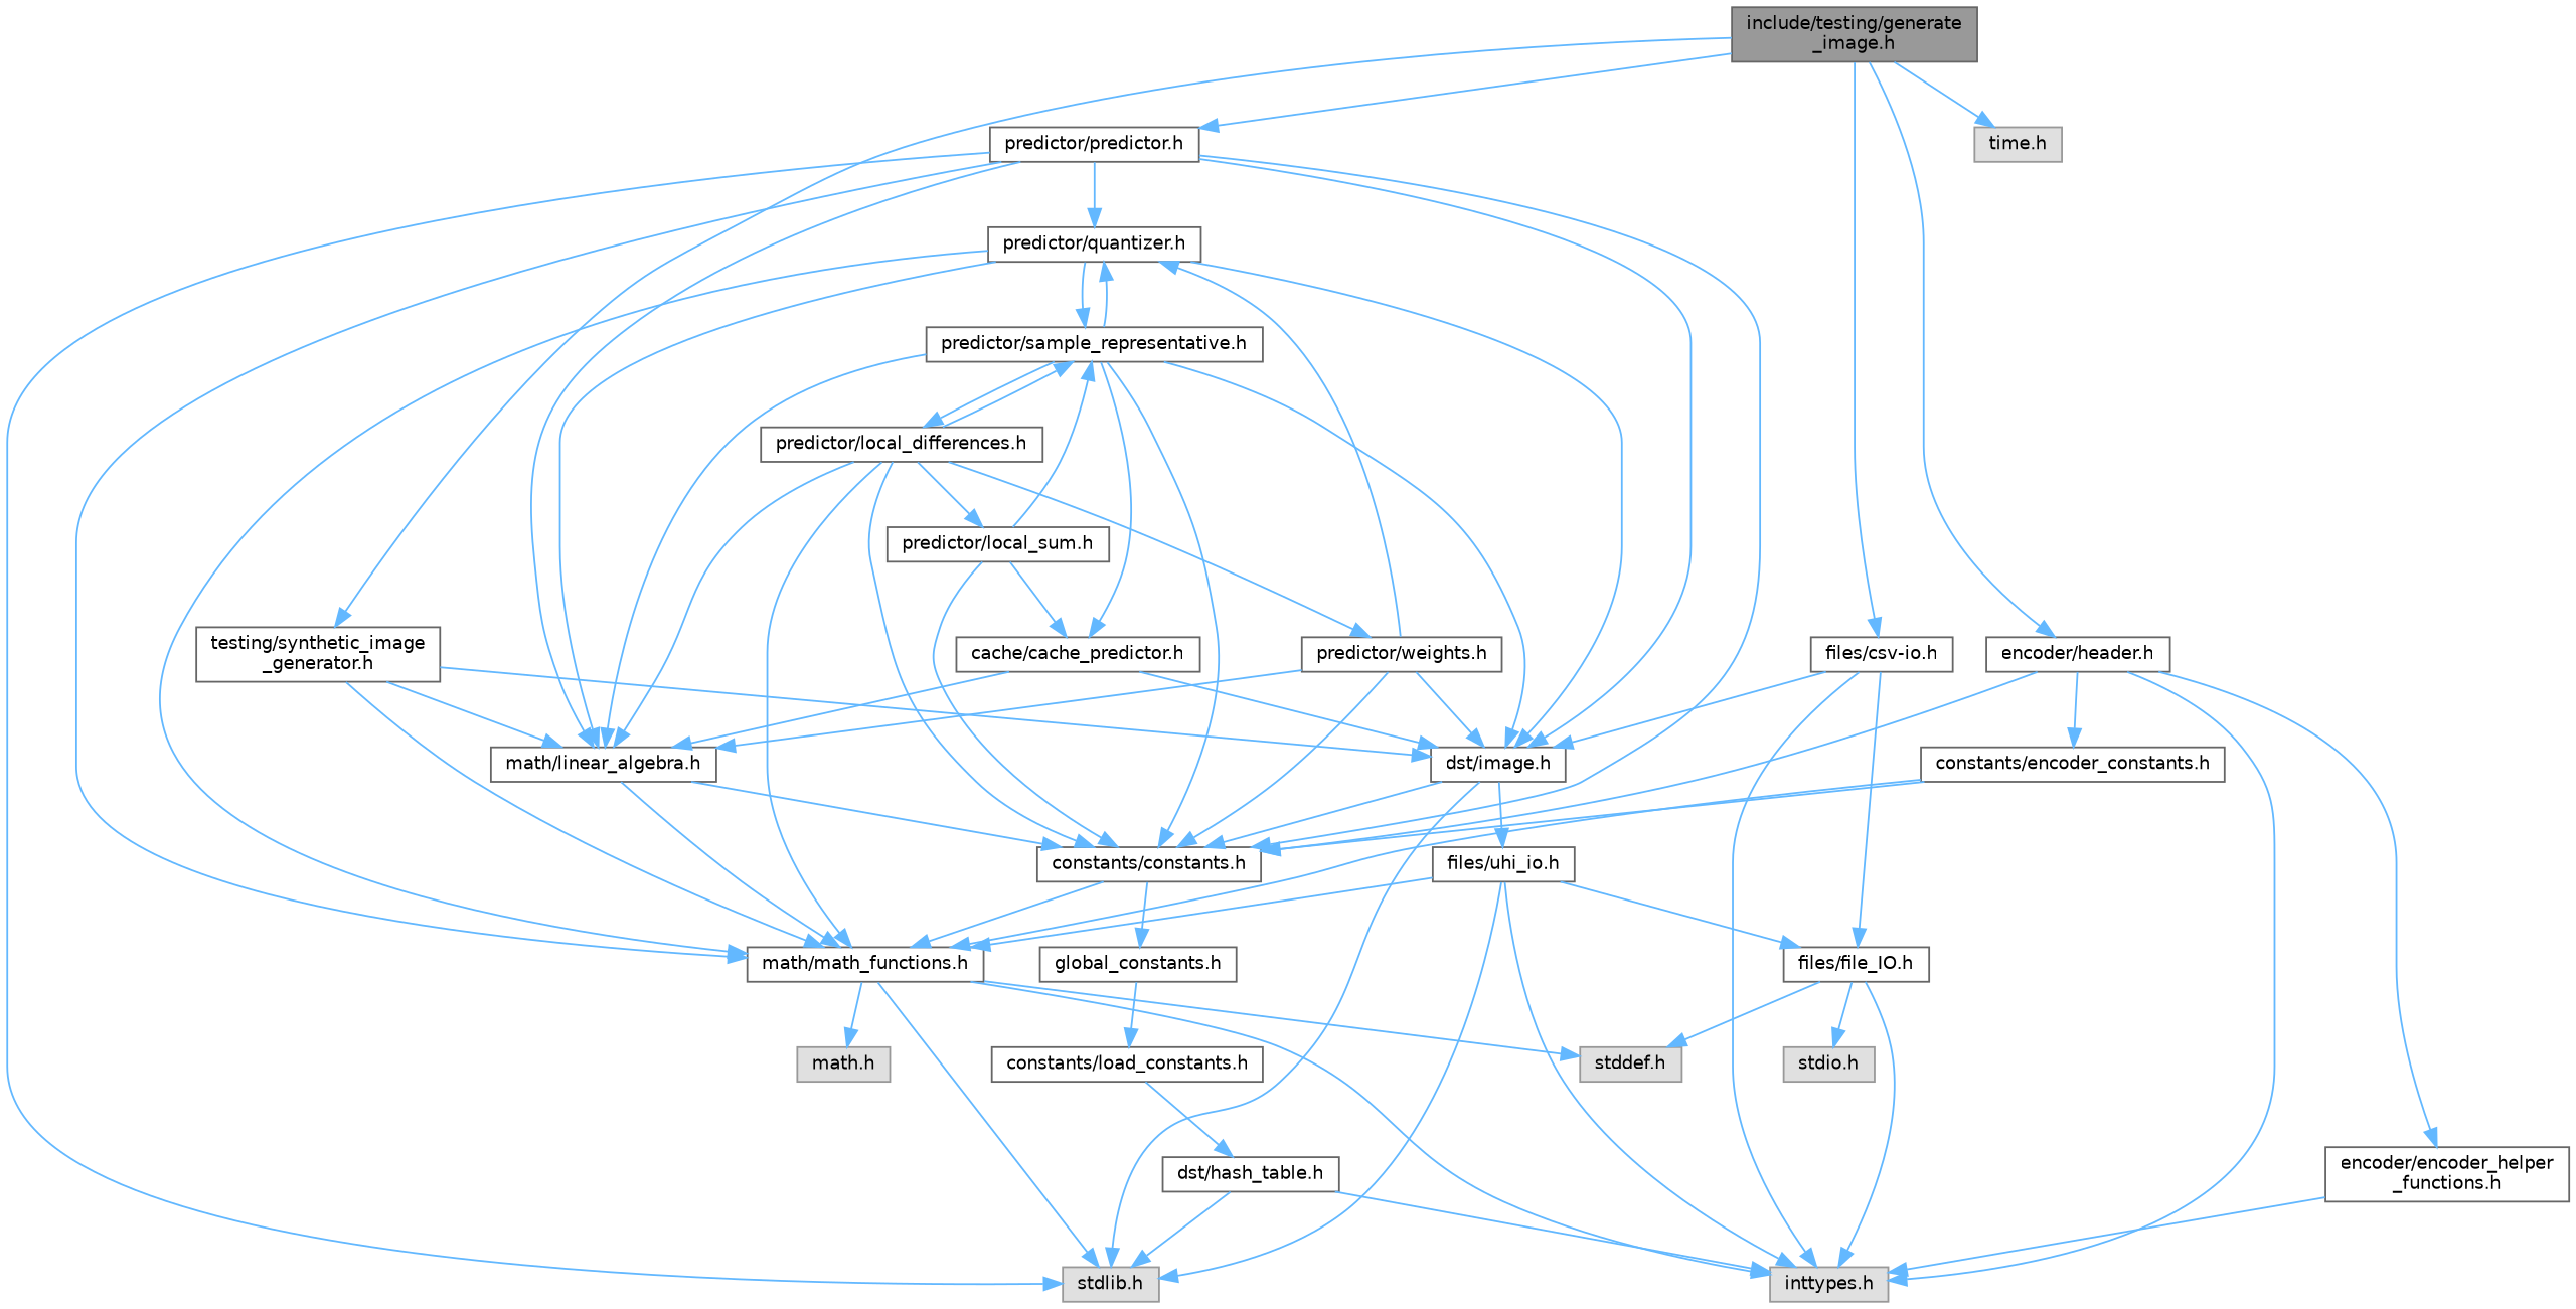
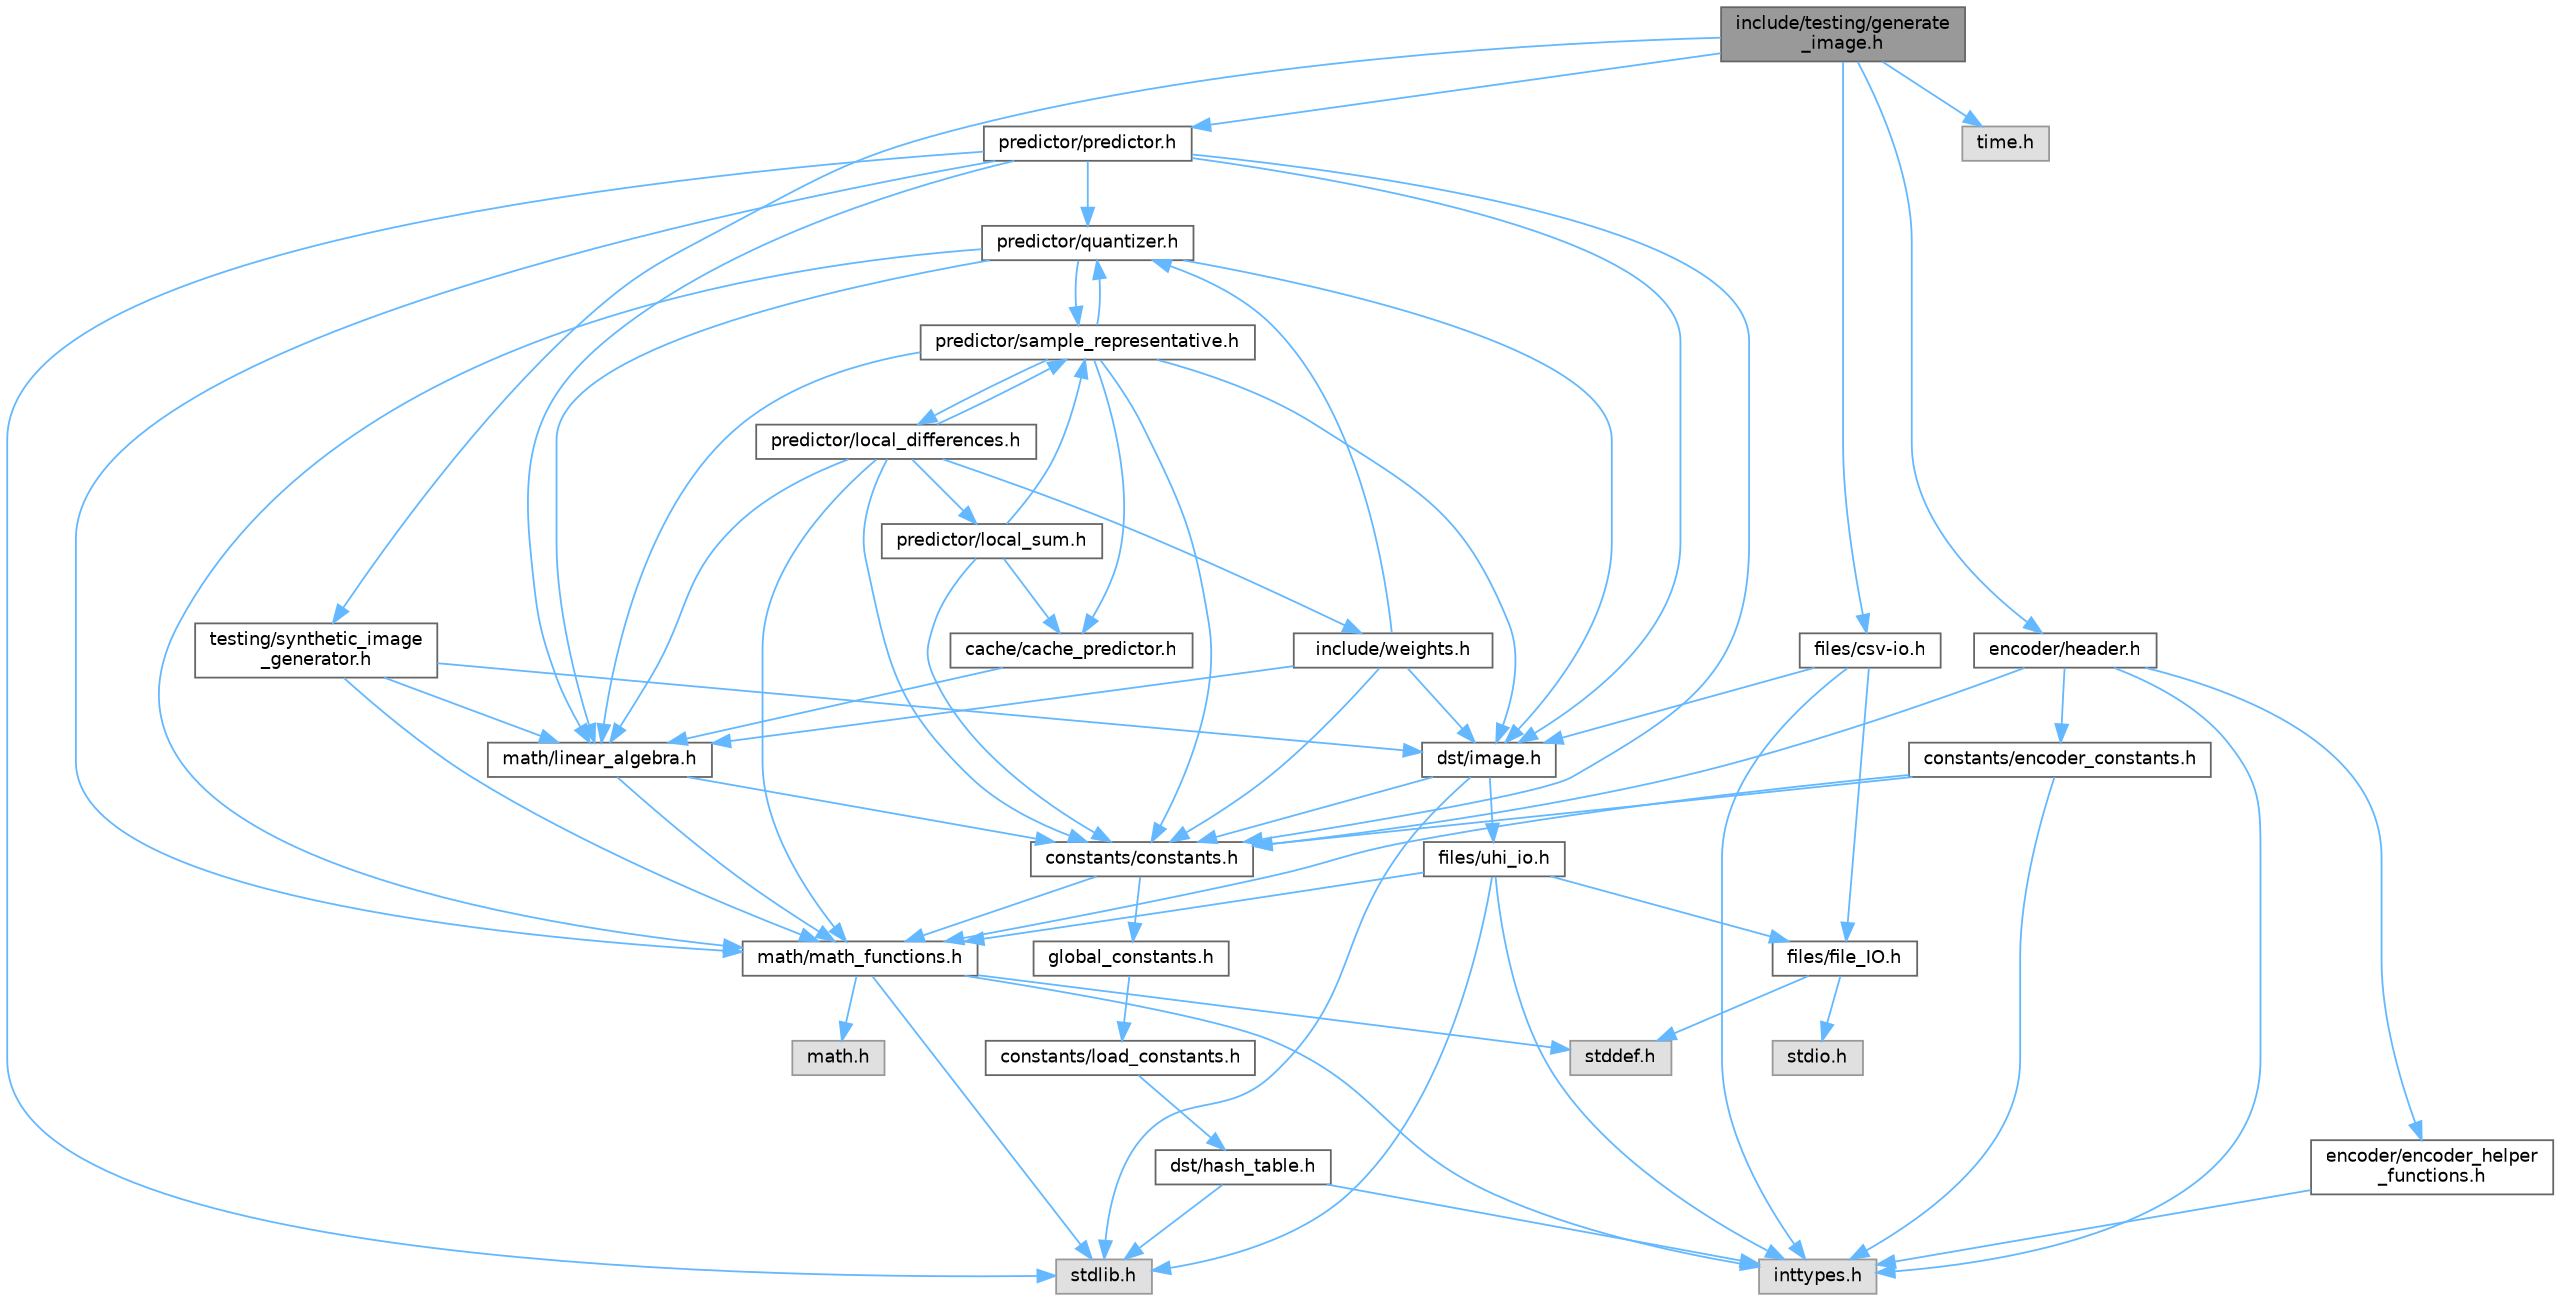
  digraph {
    node [color=grey40 fillcolor=white fontname=Helvetica fontsize=10 shape=box style=filled]
    edge [color=steelblue1 fontname=Helvetica fontsize=10 labelfontname=Helvetica labelfontsize=10 style=solid]
    n1 [color=gray40 fillcolor=grey60 fontcolor=black height=0.2 label="include/testing/generate\l_image.h" width=0.4]
    n2 [height=0.2 label="predictor/predictor.h" width=0.4]
    n3 [height=0.2 label="encoder/header.h" width=0.4]
    n4 [height=0.2 label="files/csv-io.h" width=0.4]
    n5 [height=0.2 label="testing/synthetic_image\l_generator.h" width=0.4]
    n6 [color=grey60 fillcolor="#E0E0E0" height=0.2 label="time.h" width=0.4]
    n7 [color=grey60 fillcolor="#E0E0E0" height=0.2 label="stdlib.h" width=0.4]
    n8 [height=0.2 label="constants/constants.h" width=0.4]
    n9 [height=0.2 label="math/math_functions.h" width=0.4]
    n10 [height=0.2 label="math/linear_algebra.h" width=0.4]
    n11 [height=0.2 label="dst/image.h" width=0.4]
    n12 [height=0.2 label="predictor/quantizer.h" width=0.4]
    n13 [color=grey60 fillcolor="#E0E0E0" height=0.2 label="inttypes.h" width=0.4]
    n14 [height=0.2 label="constants/encoder_constants.h" width=0.4]
    n15 [height=0.2 label="encoder/encoder_helper\l_functions.h" width=0.4]
    n16 [height=0.2 label="files/file_IO.h" width=0.4]
    n17 [height=0.2 label="global_constants.h" width=0.4]
    n18 [color=grey60 fillcolor="#E0E0E0" height=0.2 label="math.h" width=0.4]
    n19 [color=grey60 fillcolor="#E0E0E0" height=0.2 label="stddef.h" width=0.4]
    n20 [height=0.2 label="files/uhi_io.h" width=0.4]
    n21 [height=0.2 label="predictor/sample_representative.h" width=0.4]
    n22 [height=0.2 label="constants/load_constants.h" width=0.4]
    n23 [height=0.2 label="dst/hash_table.h" width=0.4]
    n24 [color=grey60 fillcolor="#E0E0E0" height=0.2 label="stdio.h" width=0.4]
    n25 [height=0.2 label="cache/cache_predictor.h" width=0.4]
    n26 [height=0.2 label="predictor/local_differences.h" width=0.4]
    n27 [height=0.2 label="predictor/local_sum.h" width=0.4]
-   n28 [height=0.2 label="predictor/weights.h" width=0.4]
+   n28 [height=0.2 label="include/weights.h" width=0.4]
    n1 -> n2
    n1 -> n3
    n1 -> n4
    n1 -> n5
    n1 -> n6
    n2 -> n7
    n2 -> n8
    n2 -> n9
    n2 -> n10
    n2 -> n11
    n2 -> n12
    n3 -> n8
    n3 -> n13
    n3 -> n14
    n3 -> n15
    n4 -> n11
    n4 -> n13
    n4 -> n16
    n5 -> n9
    n5 -> n10
    n5 -> n11
    n8 -> n9
    n8 -> n17
    n9 -> n7
    n9 -> n13
    n9 -> n18
    n9 -> n19
    n10 -> n8
    n10 -> n9
    n11 -> n7
    n11 -> n8
    n11 -> n20
    n12 -> n9
    n12 -> n10
    n12 -> n11
    n12 -> n21
    n14 -> n8
    n14 -> n9
    n15 -> n13
-   n16 -> n13
+   n14 -> n13
    n16 -> n19
    n16 -> n24
    n17 -> n22
    n20 -> n7
    n20 -> n9
    n20 -> n13
    n20 -> n16
    n21 -> n8
    n21 -> n10
    n21 -> n11
    n21 -> n12
    n21 -> n25
    n21 -> n26
    n22 -> n23
    n23 -> n7
    n23 -> n13
    n25 -> n10
-   n25 -> n11
    n26 -> n8
    n26 -> n9
    n26 -> n10
    n26 -> n21
    n26 -> n27
    n26 -> n28
    n27 -> n8
    n27 -> n21
    n27 -> n25
    n28 -> n8
    n28 -> n10
    n28 -> n11
    n28 -> n12
  }
